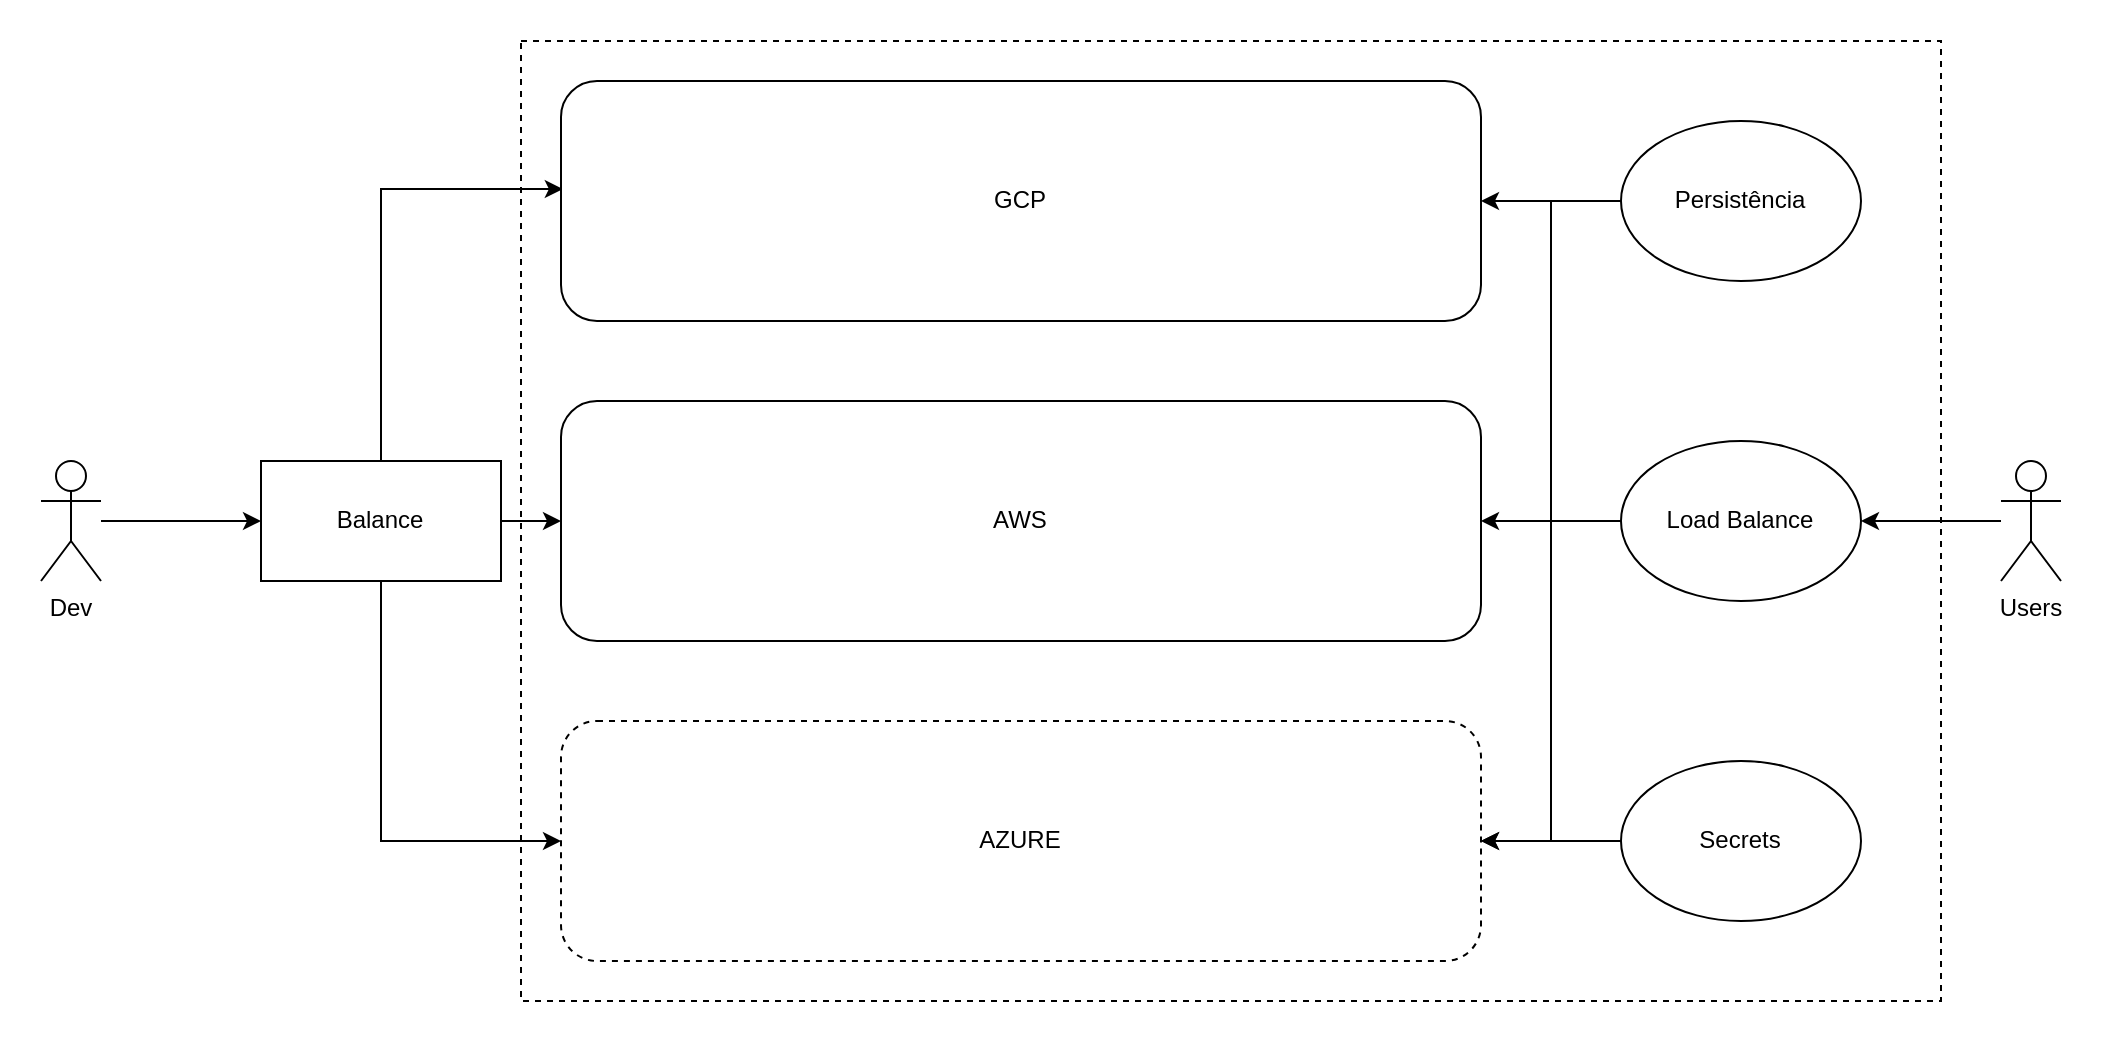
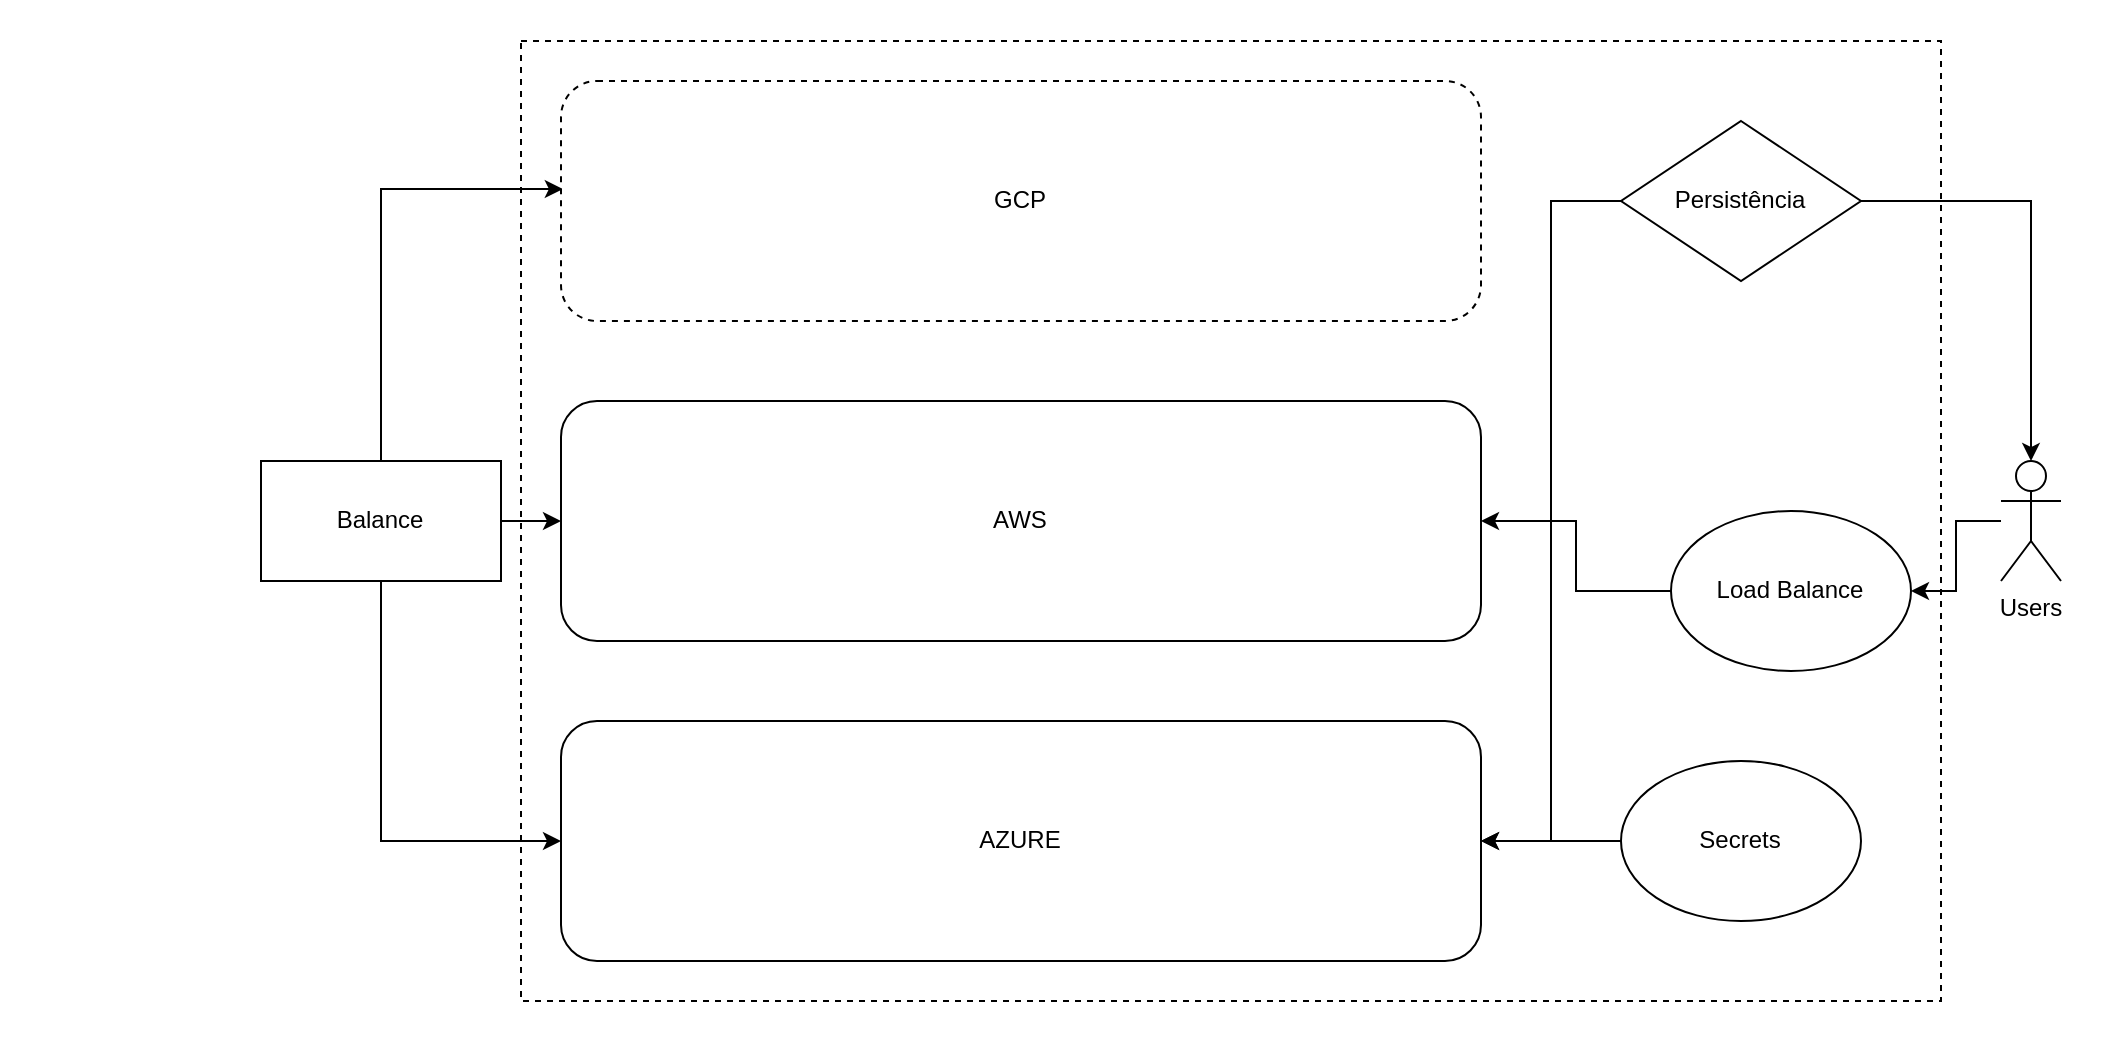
  <mxCell id="0" />
  <mxCell id="1" parent="0" />
  <mxCell id="2" value="" style="edgeStyle=orthogonalEdgeStyle;rounded=0;orthogonalLoop=1;jettySize=auto;html=1;entryX=0.002;entryY=0.45;entryDx=0;entryDy=0;entryPerimeter=0;exitX=0.5;exitY=0;exitDx=0;exitDy=0;" parent="1" source="5" target="6" edge="1"><mxGeometry relative="1" as="geometry"><mxPoint x="190" y="150" as="targetPoint" /></mxGeometry></mxCell>
  <mxCell id="3" style="edgeStyle=orthogonalEdgeStyle;rounded=0;orthogonalLoop=1;jettySize=auto;html=1;exitX=1;exitY=0.5;exitDx=0;exitDy=0;entryX=0;entryY=0.5;entryDx=0;entryDy=0;" parent="1" source="5" target="7" edge="1"><mxGeometry relative="1" as="geometry" /></mxCell>
  <mxCell id="4" style="edgeStyle=orthogonalEdgeStyle;rounded=0;orthogonalLoop=1;jettySize=auto;html=1;exitX=0.5;exitY=1;exitDx=0;exitDy=0;entryX=0;entryY=0.5;entryDx=0;entryDy=0;" parent="1" source="5" target="8" edge="1"><mxGeometry relative="1" as="geometry" /></mxCell>
  <mxCell id="5" value="&lt;div&gt;Balance&lt;/div&gt;" style="rounded=0;whiteSpace=wrap;html=1;" parent="1" vertex="1"><mxGeometry x="130" y="230" width="120" height="60" as="geometry" /></mxCell>
- <mxCell id="6" value="GCP" style="rounded=1;whiteSpace=wrap;html=1;" parent="1" vertex="1"><mxGeometry x="280" width="460" height="120" as="geometry" y="40" /></mxCell>
+ <mxCell id="6" value="GCP" style="rounded=1;whiteSpace=wrap;html=1;dashed=1;" parent="1" vertex="1"><mxGeometry x="280" width="460" height="120" as="geometry" y="40" /></mxCell>
  <mxCell id="7" value="AWS" style="rounded=1;whiteSpace=wrap;html=1;" parent="1" vertex="1"><mxGeometry x="280" y="200" width="460" height="120" as="geometry" /></mxCell>
- <mxCell id="8" value="AZURE" style="rounded=1;whiteSpace=wrap;html=1;dashed=1;" parent="1" vertex="1"><mxGeometry x="280" y="360" width="460" height="120" as="geometry" /></mxCell>
- <mxCell id="9" value="" style="edgeStyle=orthogonalEdgeStyle;rounded=0;orthogonalLoop=1;jettySize=auto;html=1;" parent="1" source="11" target="6" edge="1"><mxGeometry relative="1" as="geometry" /></mxCell>
+ <mxCell id="8" value="AZURE" style="rounded=1;whiteSpace=wrap;html=1;" parent="1" vertex="1"><mxGeometry x="280" y="360" width="460" height="120" as="geometry" /></mxCell>
+ <mxCell id="9" value="" style="edgeStyle=orthogonalEdgeStyle;rounded=0;orthogonalLoop=1;jettySize=auto;html=1;" parent="1" source="11" target="17" edge="1"><mxGeometry relative="1" as="geometry" /></mxCell>
  <mxCell id="10" style="edgeStyle=orthogonalEdgeStyle;rounded=0;orthogonalLoop=1;jettySize=auto;html=1;entryX=1;entryY=0.5;entryDx=0;entryDy=0;" parent="1" source="11" target="8" edge="1"><mxGeometry relative="1" as="geometry"><Array as="points"><mxPoint x="775" y="100" /><mxPoint x="775" y="420" /></Array></mxGeometry></mxCell>
- <mxCell id="11" value="Persistência" style="ellipse;whiteSpace=wrap;html=1;strokeWidth=1;gradientColor=none;" parent="1" vertex="1"><mxGeometry x="810" y="60" width="120" height="80" as="geometry" /></mxCell>
+ <mxCell id="11" value="Persistência" style="rhombus;whiteSpace=wrap;html=1;strokeWidth=1;gradientColor=none;" parent="1" vertex="1"><mxGeometry x="810" y="60" width="120" height="80" as="geometry" /></mxCell>
  <mxCell id="12" value="" style="edgeStyle=orthogonalEdgeStyle;rounded=0;orthogonalLoop=1;jettySize=auto;html=1;" parent="1" source="13" target="7" edge="1"><mxGeometry relative="1" as="geometry" /></mxCell>
- <mxCell id="13" value="Load Balance" style="ellipse;whiteSpace=wrap;html=1;strokeWidth=1;gradientColor=none;" parent="1" vertex="1"><mxGeometry x="810" y="220" width="120" height="80" as="geometry" /></mxCell>
+ <mxCell id="13" value="Load Balance" style="ellipse;whiteSpace=wrap;html=1;strokeWidth=1;gradientColor=none;" parent="1" vertex="1"><mxGeometry x="835" y="255" width="120" height="80" as="geometry" /></mxCell>
  <mxCell id="14" value="" style="edgeStyle=orthogonalEdgeStyle;rounded=0;orthogonalLoop=1;jettySize=auto;html=1;" parent="1" source="15" target="8" edge="1"><mxGeometry relative="1" as="geometry" /></mxCell>
  <mxCell id="15" value="Secrets" style="ellipse;whiteSpace=wrap;html=1;strokeWidth=1;gradientColor=none;" parent="1" vertex="1"><mxGeometry x="810" y="380" width="120" height="80" as="geometry" /></mxCell>
  <mxCell id="16" style="edgeStyle=orthogonalEdgeStyle;rounded=0;orthogonalLoop=1;jettySize=auto;html=1;entryX=1;entryY=0.5;entryDx=0;entryDy=0;" parent="1" source="17" target="13" edge="1"><mxGeometry relative="1" as="geometry" /></mxCell>
  <mxCell id="17" value="Users" style="shape=umlActor;verticalLabelPosition=bottom;verticalAlign=top;html=1;outlineConnect=0;strokeColor=#000000;strokeWidth=1;fillColor=#ffffff;gradientColor=none;" parent="1" vertex="1"><mxGeometry x="1000" y="230" width="30" height="60" as="geometry" /></mxCell>
- <mxCell id="18" value="" style="edgeStyle=orthogonalEdgeStyle;rounded=0;orthogonalLoop=1;jettySize=auto;html=1;" edge="1" parent="1" source="19" target="5"><mxGeometry relative="1" as="geometry" /></mxCell>
- <mxCell id="19" value="&lt;div&gt;Dev&lt;/div&gt;" style="shape=umlActor;verticalLabelPosition=bottom;verticalAlign=top;html=1;outlineConnect=0;strokeColor=#000000;strokeWidth=1;fillColor=#ffffff;gradientColor=none;" vertex="1" parent="1"><mxGeometry x="20" y="230" width="30" height="60" as="geometry" /></mxCell>
  <mxCell id="20" value="" style="rounded=0;whiteSpace=wrap;html=1;strokeColor=#000000;strokeWidth=1;fillColor=none;dashed=1;" vertex="1" parent="1"><mxGeometry x="260" y="20" width="710" height="480" as="geometry" /></mxCell>
